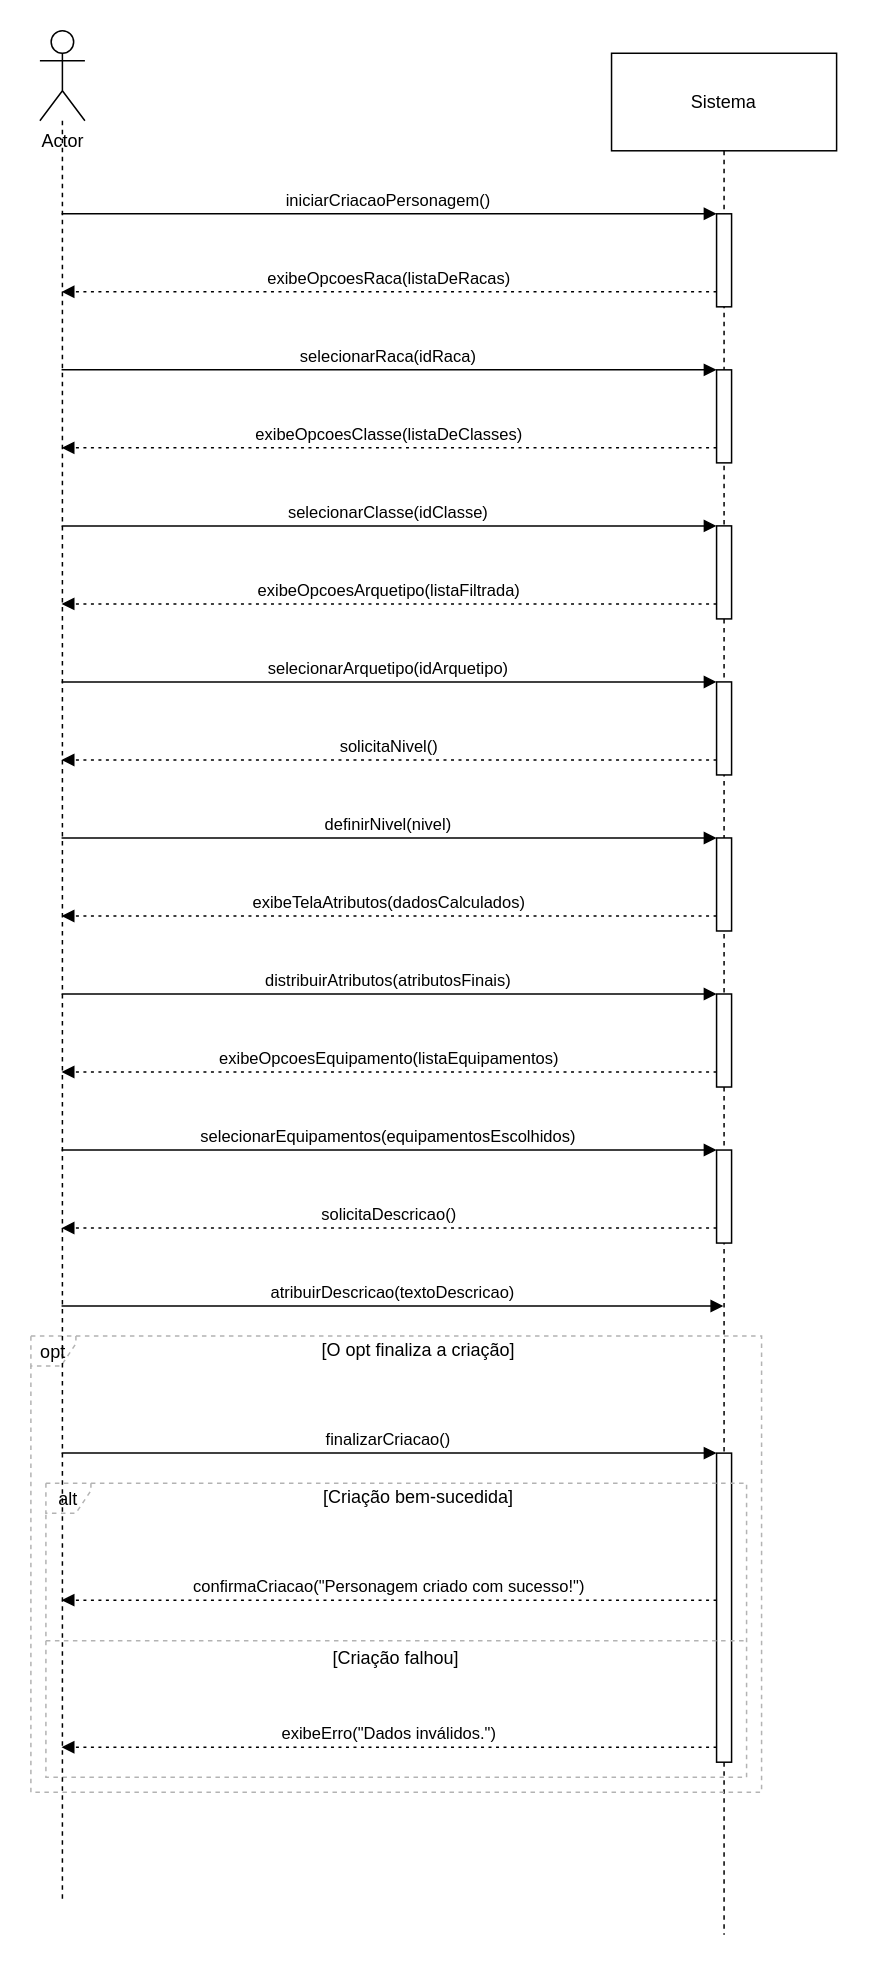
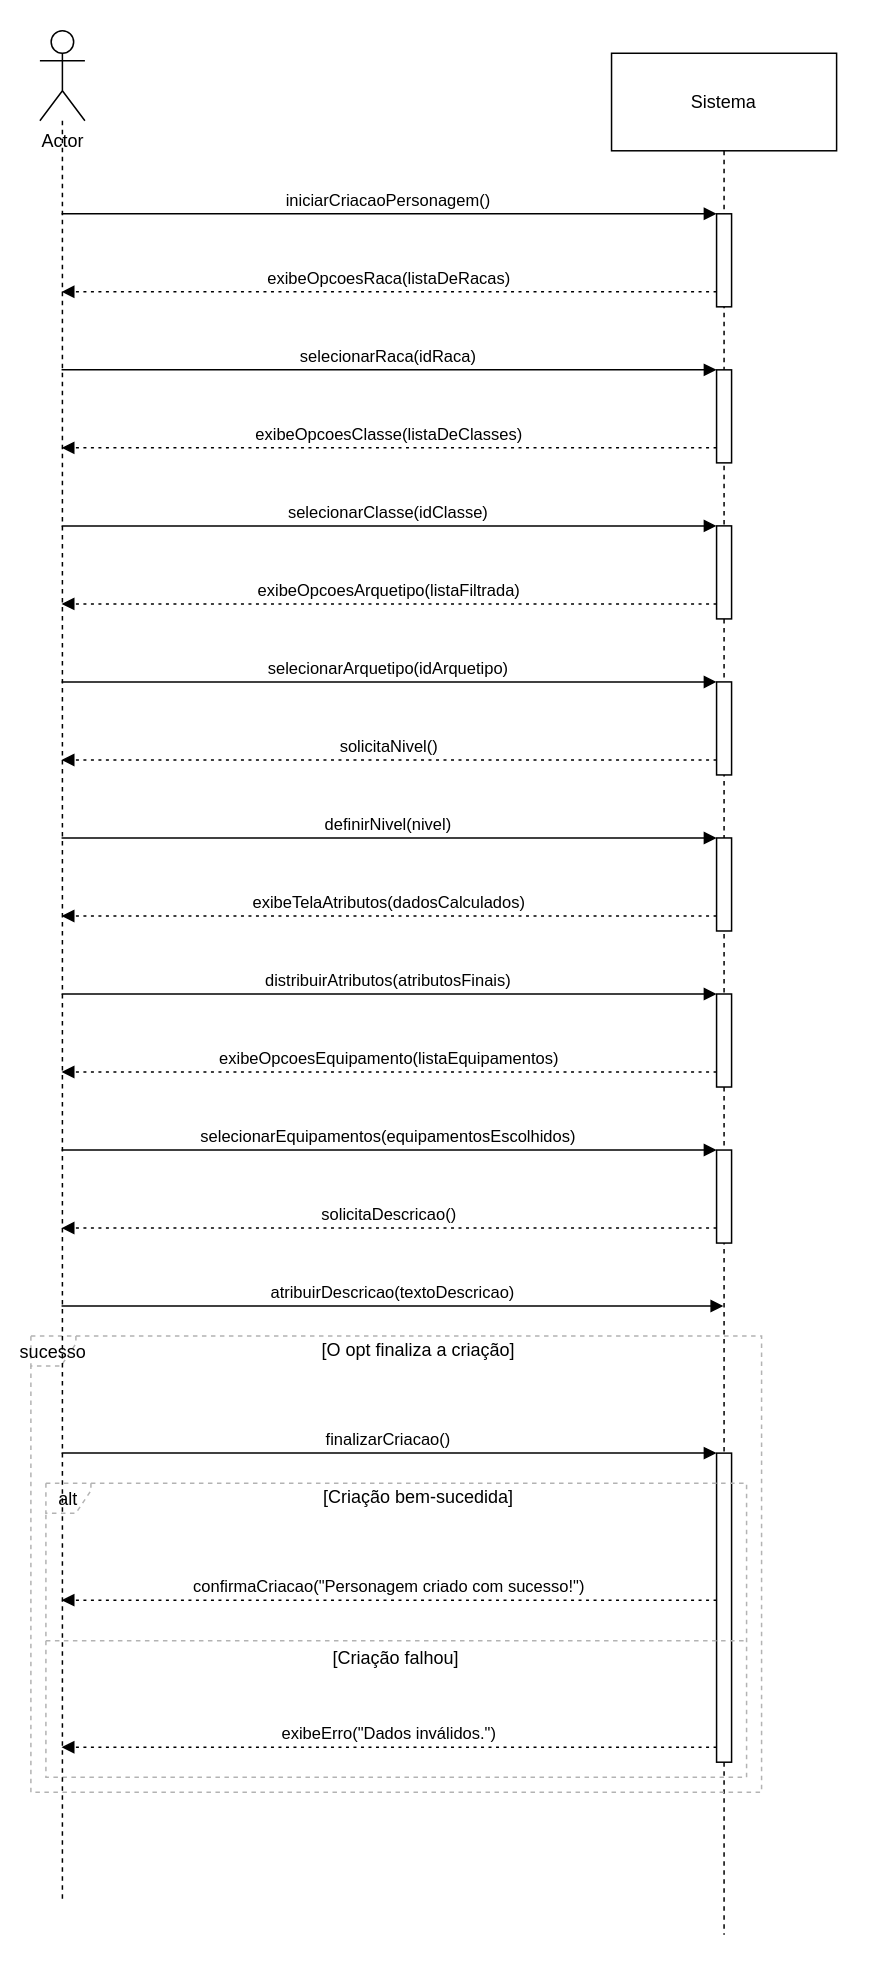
  <mxCell id="0" />
  <mxCell id="1" parent="0" />
  <mxCell id="2" value="Sistema" style="shape=umlLifeline;perimeter=lifelinePerimeter;whiteSpace=wrap;container=1;dropTarget=0;collapsible=0;recursiveResize=0;outlineConnect=0;portConstraint=eastwest;newEdgeStyle={&quot;edgeStyle&quot;:&quot;elbowEdgeStyle&quot;,&quot;elbow&quot;:&quot;vertical&quot;,&quot;curved&quot;:0,&quot;rounded&quot;:0};size=65;" vertex="1" parent="1"><mxGeometry x="407" y="35" width="150" height="1254" as="geometry" /></mxCell>
  <mxCell id="3" value="" style="points=[];perimeter=orthogonalPerimeter;outlineConnect=0;targetShapes=umlLifeline;portConstraint=eastwest;newEdgeStyle={&quot;edgeStyle&quot;:&quot;elbowEdgeStyle&quot;,&quot;elbow&quot;:&quot;vertical&quot;,&quot;curved&quot;:0,&quot;rounded&quot;:0}" vertex="1" parent="2"><mxGeometry x="70" y="107" width="10" height="62" as="geometry" /></mxCell>
  <mxCell id="4" value="" style="points=[];perimeter=orthogonalPerimeter;outlineConnect=0;targetShapes=umlLifeline;portConstraint=eastwest;newEdgeStyle={&quot;edgeStyle&quot;:&quot;elbowEdgeStyle&quot;,&quot;elbow&quot;:&quot;vertical&quot;,&quot;curved&quot;:0,&quot;rounded&quot;:0}" vertex="1" parent="2"><mxGeometry x="70" y="211" width="10" height="62" as="geometry" /></mxCell>
  <mxCell id="5" value="" style="points=[];perimeter=orthogonalPerimeter;outlineConnect=0;targetShapes=umlLifeline;portConstraint=eastwest;newEdgeStyle={&quot;edgeStyle&quot;:&quot;elbowEdgeStyle&quot;,&quot;elbow&quot;:&quot;vertical&quot;,&quot;curved&quot;:0,&quot;rounded&quot;:0}" vertex="1" parent="2"><mxGeometry x="70" y="315" width="10" height="62" as="geometry" /></mxCell>
  <mxCell id="6" value="" style="points=[];perimeter=orthogonalPerimeter;outlineConnect=0;targetShapes=umlLifeline;portConstraint=eastwest;newEdgeStyle={&quot;edgeStyle&quot;:&quot;elbowEdgeStyle&quot;,&quot;elbow&quot;:&quot;vertical&quot;,&quot;curved&quot;:0,&quot;rounded&quot;:0}" vertex="1" parent="2"><mxGeometry x="70" y="419" width="10" height="62" as="geometry" /></mxCell>
  <mxCell id="7" value="" style="points=[];perimeter=orthogonalPerimeter;outlineConnect=0;targetShapes=umlLifeline;portConstraint=eastwest;newEdgeStyle={&quot;edgeStyle&quot;:&quot;elbowEdgeStyle&quot;,&quot;elbow&quot;:&quot;vertical&quot;,&quot;curved&quot;:0,&quot;rounded&quot;:0}" vertex="1" parent="2"><mxGeometry x="70" y="523" width="10" height="62" as="geometry" /></mxCell>
  <mxCell id="8" value="" style="points=[];perimeter=orthogonalPerimeter;outlineConnect=0;targetShapes=umlLifeline;portConstraint=eastwest;newEdgeStyle={&quot;edgeStyle&quot;:&quot;elbowEdgeStyle&quot;,&quot;elbow&quot;:&quot;vertical&quot;,&quot;curved&quot;:0,&quot;rounded&quot;:0}" vertex="1" parent="2"><mxGeometry x="70" y="627" width="10" height="62" as="geometry" /></mxCell>
  <mxCell id="9" value="" style="points=[];perimeter=orthogonalPerimeter;outlineConnect=0;targetShapes=umlLifeline;portConstraint=eastwest;newEdgeStyle={&quot;edgeStyle&quot;:&quot;elbowEdgeStyle&quot;,&quot;elbow&quot;:&quot;vertical&quot;,&quot;curved&quot;:0,&quot;rounded&quot;:0}" vertex="1" parent="2"><mxGeometry x="70" y="731" width="10" height="62" as="geometry" /></mxCell>
  <mxCell id="10" value="" style="points=[];perimeter=orthogonalPerimeter;outlineConnect=0;targetShapes=umlLifeline;portConstraint=eastwest;newEdgeStyle={&quot;edgeStyle&quot;:&quot;elbowEdgeStyle&quot;,&quot;elbow&quot;:&quot;vertical&quot;,&quot;curved&quot;:0,&quot;rounded&quot;:0}" vertex="1" parent="2"><mxGeometry x="70" y="933" width="10" height="206" as="geometry" /></mxCell>
  <mxCell id="11" value="alt" style="shape=umlFrame;dashed=1;pointerEvents=0;dropTarget=0;strokeColor=#B3B3B3;height=20;width=30" vertex="1" parent="1"><mxGeometry x="30" y="988" width="467" height="196" as="geometry" /></mxCell>
  <mxCell id="12" value="[Criação bem-sucedida]" style="text;strokeColor=none;fillColor=none;align=center;verticalAlign=middle;whiteSpace=wrap;" vertex="1" parent="11"><mxGeometry x="30" width="437" height="20" as="geometry" /></mxCell>
  <mxCell id="13" value="[Criação falhou]" style="shape=line;dashed=1;whiteSpace=wrap;verticalAlign=top;labelPosition=center;verticalLabelPosition=middle;align=center;strokeColor=#B3B3B3;" vertex="1" parent="11"><mxGeometry y="103" width="467" height="4" as="geometry" /></mxCell>
- <mxCell id="14" value="opt" style="shape=umlFrame;dashed=1;pointerEvents=0;dropTarget=0;strokeColor=#B3B3B3;height=20;width=30" vertex="1" parent="1"><mxGeometry x="20" y="890" width="487" height="304" as="geometry" /></mxCell>
+ <mxCell id="14" value="sucesso" style="shape=umlFrame;dashed=1;pointerEvents=0;dropTarget=0;strokeColor=#B3B3B3;height=20;width=30" vertex="1" parent="1"><mxGeometry x="20" y="890" width="487" height="304" as="geometry" /></mxCell>
  <mxCell id="15" value="[O opt finaliza a criação]" style="text;strokeColor=none;fillColor=none;align=center;verticalAlign=middle;whiteSpace=wrap;" vertex="1" parent="14"><mxGeometry x="30" width="457" height="20" as="geometry" /></mxCell>
  <mxCell id="16" value="iniciarCriacaoPersonagem()" style="verticalAlign=bottom;edgeStyle=elbowEdgeStyle;elbow=vertical;curved=0;rounded=0;endArrow=block;" edge="1" parent="1" target="3"><mxGeometry relative="1" as="geometry"><Array as="points"><mxPoint x="270" y="142" /></Array><mxPoint x="40.447" y="142" as="sourcePoint" /></mxGeometry></mxCell>
  <mxCell id="17" value="exibeOpcoesRaca(listaDeRacas)" style="verticalAlign=bottom;edgeStyle=elbowEdgeStyle;elbow=vertical;curved=0;rounded=0;dashed=1;dashPattern=2 3;endArrow=block;" edge="1" parent="1" source="3"><mxGeometry relative="1" as="geometry"><Array as="points"><mxPoint x="271" y="194" /></Array><mxPoint x="40.447" y="194" as="targetPoint" /></mxGeometry></mxCell>
  <mxCell id="18" value="selecionarRaca(idRaca)" style="verticalAlign=bottom;edgeStyle=elbowEdgeStyle;elbow=vertical;curved=0;rounded=0;endArrow=block;" edge="1" parent="1" target="4"><mxGeometry relative="1" as="geometry"><Array as="points"><mxPoint x="270" y="246" /></Array><mxPoint x="40.447" y="246" as="sourcePoint" /></mxGeometry></mxCell>
  <mxCell id="19" value="exibeOpcoesClasse(listaDeClasses)" style="verticalAlign=bottom;edgeStyle=elbowEdgeStyle;elbow=vertical;curved=0;rounded=0;dashed=1;dashPattern=2 3;endArrow=block;" edge="1" parent="1" source="4"><mxGeometry relative="1" as="geometry"><Array as="points"><mxPoint x="271" y="298" /></Array><mxPoint x="40.447" y="298" as="targetPoint" /></mxGeometry></mxCell>
  <mxCell id="20" value="selecionarClasse(idClasse)" style="verticalAlign=bottom;edgeStyle=elbowEdgeStyle;elbow=vertical;curved=0;rounded=0;endArrow=block;" edge="1" parent="1" target="5"><mxGeometry relative="1" as="geometry"><Array as="points"><mxPoint x="270" y="350" /></Array><mxPoint x="40.447" y="350" as="sourcePoint" /></mxGeometry></mxCell>
  <mxCell id="21" value="exibeOpcoesArquetipo(listaFiltrada)" style="verticalAlign=bottom;edgeStyle=elbowEdgeStyle;elbow=vertical;curved=0;rounded=0;dashed=1;dashPattern=2 3;endArrow=block;" edge="1" parent="1" source="5"><mxGeometry relative="1" as="geometry"><Array as="points"><mxPoint x="271" y="402" /></Array><mxPoint x="40.447" y="402" as="targetPoint" /></mxGeometry></mxCell>
  <mxCell id="22" value="selecionarArquetipo(idArquetipo)" style="verticalAlign=bottom;edgeStyle=elbowEdgeStyle;elbow=vertical;curved=0;rounded=0;endArrow=block;" edge="1" parent="1" target="6"><mxGeometry relative="1" as="geometry"><Array as="points"><mxPoint x="270" y="454" /></Array><mxPoint x="40.447" y="454" as="sourcePoint" /></mxGeometry></mxCell>
  <mxCell id="23" value="solicitaNivel()" style="verticalAlign=bottom;edgeStyle=elbowEdgeStyle;elbow=vertical;curved=0;rounded=0;dashed=1;dashPattern=2 3;endArrow=block;" edge="1" parent="1" source="6"><mxGeometry relative="1" as="geometry"><Array as="points"><mxPoint x="271" y="506" /></Array><mxPoint x="40.447" y="506" as="targetPoint" /></mxGeometry></mxCell>
  <mxCell id="24" value="definirNivel(nivel)" style="verticalAlign=bottom;edgeStyle=elbowEdgeStyle;elbow=vertical;curved=0;rounded=0;endArrow=block;" edge="1" parent="1" target="7"><mxGeometry relative="1" as="geometry"><Array as="points"><mxPoint x="270" y="558" /></Array><mxPoint x="40.447" y="558" as="sourcePoint" /></mxGeometry></mxCell>
  <mxCell id="25" value="exibeTelaAtributos(dadosCalculados)" style="verticalAlign=bottom;edgeStyle=elbowEdgeStyle;elbow=vertical;curved=0;rounded=0;dashed=1;dashPattern=2 3;endArrow=block;" edge="1" parent="1" source="7"><mxGeometry relative="1" as="geometry"><Array as="points"><mxPoint x="271" y="610" /></Array><mxPoint x="40.447" y="610" as="targetPoint" /></mxGeometry></mxCell>
  <mxCell id="26" value="distribuirAtributos(atributosFinais)" style="verticalAlign=bottom;edgeStyle=elbowEdgeStyle;elbow=vertical;curved=0;rounded=0;endArrow=block;" edge="1" parent="1" target="8"><mxGeometry relative="1" as="geometry"><Array as="points"><mxPoint x="270" y="662" /></Array><mxPoint x="40.447" y="662" as="sourcePoint" /></mxGeometry></mxCell>
  <mxCell id="27" value="exibeOpcoesEquipamento(listaEquipamentos)" style="verticalAlign=bottom;edgeStyle=elbowEdgeStyle;elbow=vertical;curved=0;rounded=0;dashed=1;dashPattern=2 3;endArrow=block;" edge="1" parent="1" source="8"><mxGeometry relative="1" as="geometry"><Array as="points"><mxPoint x="271" y="714" /></Array><mxPoint x="40.447" y="714" as="targetPoint" /></mxGeometry></mxCell>
  <mxCell id="28" value="selecionarEquipamentos(equipamentosEscolhidos)" style="verticalAlign=bottom;edgeStyle=elbowEdgeStyle;elbow=vertical;curved=0;rounded=0;endArrow=block;" edge="1" parent="1" target="9"><mxGeometry relative="1" as="geometry"><Array as="points"><mxPoint x="270" y="766" /></Array><mxPoint x="40.447" y="766" as="sourcePoint" /></mxGeometry></mxCell>
  <mxCell id="29" value="solicitaDescricao()" style="verticalAlign=bottom;edgeStyle=elbowEdgeStyle;elbow=vertical;curved=0;rounded=0;dashed=1;dashPattern=2 3;endArrow=block;" edge="1" parent="1" source="9"><mxGeometry relative="1" as="geometry"><Array as="points"><mxPoint x="271" y="818" /></Array><mxPoint x="40.447" y="818" as="targetPoint" /></mxGeometry></mxCell>
  <mxCell id="30" value="atribuirDescricao(textoDescricao)" style="verticalAlign=bottom;edgeStyle=elbowEdgeStyle;elbow=vertical;curved=0;rounded=0;endArrow=block;" edge="1" parent="1" target="2"><mxGeometry relative="1" as="geometry"><Array as="points"><mxPoint x="270" y="870" /></Array><mxPoint x="40.447" y="870" as="sourcePoint" /></mxGeometry></mxCell>
  <mxCell id="31" value="finalizarCriacao()" style="verticalAlign=bottom;edgeStyle=elbowEdgeStyle;elbow=vertical;curved=0;rounded=0;endArrow=block;" edge="1" parent="1" target="10"><mxGeometry relative="1" as="geometry"><Array as="points"><mxPoint x="270" y="968" /></Array><mxPoint x="40.447" y="968" as="sourcePoint" /></mxGeometry></mxCell>
  <mxCell id="32" value="confirmaCriacao(&quot;Personagem criado com sucesso!&quot;)" style="verticalAlign=bottom;edgeStyle=elbowEdgeStyle;elbow=vertical;curved=0;rounded=0;dashed=1;dashPattern=2 3;endArrow=block;" edge="1" parent="1" source="10"><mxGeometry relative="1" as="geometry"><Array as="points"><mxPoint x="271" y="1066" /></Array><mxPoint x="40.447" y="1066" as="targetPoint" /></mxGeometry></mxCell>
  <mxCell id="33" value="exibeErro(&quot;Dados inválidos.&quot;)" style="verticalAlign=bottom;edgeStyle=elbowEdgeStyle;elbow=vertical;curved=0;rounded=0;dashed=1;dashPattern=2 3;endArrow=block;" edge="1" parent="1" source="10"><mxGeometry relative="1" as="geometry"><Array as="points"><mxPoint x="271" y="1164" /></Array><mxPoint x="40.447" y="1164" as="targetPoint" /></mxGeometry></mxCell>
  <mxCell id="34" style="edgeStyle=orthogonalEdgeStyle;rounded=0;orthogonalLoop=1;jettySize=auto;html=1;endArrow=none;startFill=0;dashed=1;" edge="1" parent="1" source="35"><mxGeometry relative="1" as="geometry"><mxPoint x="41" y="1266.404" as="targetPoint" /></mxGeometry></mxCell>
  <mxCell id="35" value="Actor" style="shape=umlActor;verticalLabelPosition=bottom;verticalAlign=top;html=1;outlineConnect=0;" vertex="1" parent="1"><mxGeometry x="26" y="20" width="30" height="60" as="geometry" /></mxCell>
